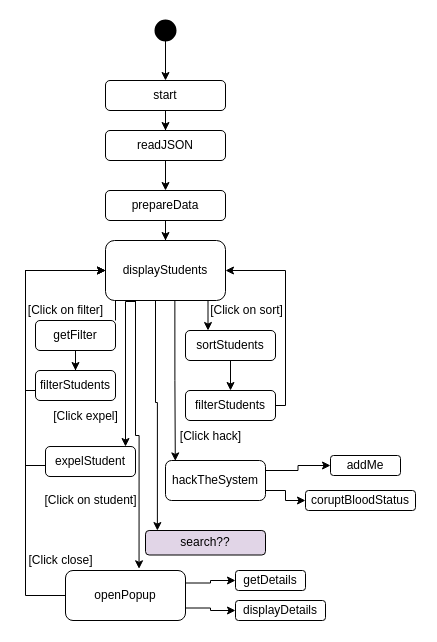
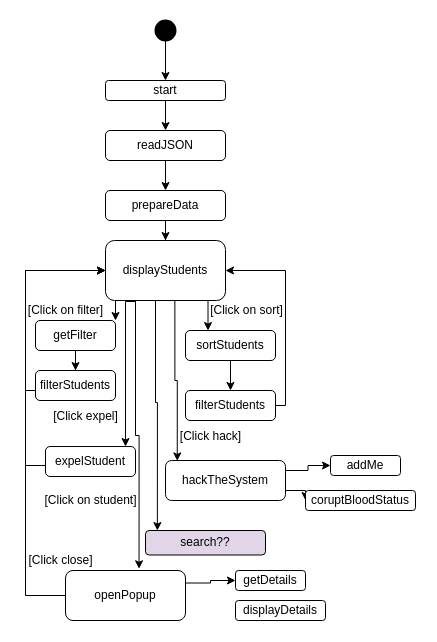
  <mxCell id="0" />
  <mxCell id="1" parent="0" />
  <mxCell id="2" value="" style="edgeStyle=orthogonalEdgeStyle;rounded=0;orthogonalLoop=1;jettySize=auto;html=1;" edge="1" parent="1" source="3" target="5"><mxGeometry relative="1" as="geometry" /></mxCell>
- <mxCell id="3" value="start" style="rounded=1;whiteSpace=wrap;html=1;" vertex="1" parent="1"><mxGeometry x="105" y="80" width="120" height="30" as="geometry" /></mxCell>
+ <mxCell id="3" value="start" style="rounded=1;whiteSpace=wrap;html=1;" vertex="1" parent="1"><mxGeometry x="105" y="80" width="120" height="20" as="geometry" /></mxCell>
  <mxCell id="4" value="" style="edgeStyle=orthogonalEdgeStyle;rounded=0;orthogonalLoop=1;jettySize=auto;html=1;" edge="1" parent="1" source="5" target="7"><mxGeometry relative="1" as="geometry" /></mxCell>
  <mxCell id="5" value="readJSON" style="rounded=1;whiteSpace=wrap;html=1;" vertex="1" parent="1"><mxGeometry x="105" y="130" width="120" height="30" as="geometry" /></mxCell>
  <mxCell id="6" value="" style="edgeStyle=orthogonalEdgeStyle;rounded=0;orthogonalLoop=1;jettySize=auto;html=1;" edge="1" parent="1" source="7" target="13"><mxGeometry relative="1" as="geometry" /></mxCell>
  <mxCell id="7" value="prepareData" style="whiteSpace=wrap;html=1;rounded=1;" vertex="1" parent="1"><mxGeometry x="105" y="190" width="120" height="30" as="geometry" /></mxCell>
- <mxCell id="8" value="" style="edgeStyle=orthogonalEdgeStyle;rounded=0;orthogonalLoop=1;jettySize=auto;html=1;exitX=0.25;exitY=1;exitDx=0;exitDy=0;endArrow=none;" edge="1" parent="1" source="13" target="15"><mxGeometry relative="1" as="geometry"><mxPoint x="135" y="360" as="sourcePoint" /><Array as="points"><mxPoint x="115" y="300" /></Array></mxGeometry></mxCell>
+ <mxCell id="8" value="" style="edgeStyle=orthogonalEdgeStyle;rounded=0;orthogonalLoop=1;jettySize=auto;html=1;exitX=0.25;exitY=1;exitDx=0;exitDy=0;" edge="1" parent="1" source="13" target="15"><mxGeometry relative="1" as="geometry"><mxPoint x="135" y="360" as="sourcePoint" /><Array as="points"><mxPoint x="115" y="300" /></Array></mxGeometry></mxCell>
  <mxCell id="9" style="edgeStyle=orthogonalEdgeStyle;rounded=0;orthogonalLoop=1;jettySize=auto;html=1;exitX=0.75;exitY=1;exitDx=0;exitDy=0;entryX=0.25;entryY=0;entryDx=0;entryDy=0;" edge="1" parent="1" source="13" target="19"><mxGeometry relative="1" as="geometry" /></mxCell>
  <mxCell id="10" style="edgeStyle=orthogonalEdgeStyle;rounded=0;orthogonalLoop=1;jettySize=auto;html=1;entryX=0.889;entryY=0;entryDx=0;entryDy=0;entryPerimeter=0;exitX=0.25;exitY=1;exitDx=0;exitDy=0;" edge="1" parent="1" source="13" target="25"><mxGeometry relative="1" as="geometry"><mxPoint x="145" y="410" as="targetPoint" /><Array as="points"><mxPoint x="135" y="301" /><mxPoint x="125" y="301" /></Array></mxGeometry></mxCell>
  <mxCell id="11" style="edgeStyle=orthogonalEdgeStyle;rounded=0;orthogonalLoop=1;jettySize=auto;html=1;entryX=0.613;entryY=-0.034;entryDx=0;entryDy=0;entryPerimeter=0;exitX=0.25;exitY=1;exitDx=0;exitDy=0;" edge="1" parent="1" source="13" target="37"><mxGeometry relative="1" as="geometry"><mxPoint x="155" y="510" as="targetPoint" /></mxGeometry></mxCell>
  <mxCell id="12" style="edgeStyle=orthogonalEdgeStyle;rounded=0;orthogonalLoop=1;jettySize=auto;html=1;entryX=0.099;entryY=0.002;entryDx=0;entryDy=0;entryPerimeter=0;exitX=0.5;exitY=1;exitDx=0;exitDy=0;" edge="1" parent="1" source="13" target="42"><mxGeometry relative="1" as="geometry"><mxPoint x="155" y="530" as="targetPoint" /><mxPoint x="156" y="303" as="sourcePoint" /><Array as="points"><mxPoint x="155" y="300" /><mxPoint x="155" y="402" /><mxPoint x="157" y="402" /></Array></mxGeometry></mxCell>
  <mxCell id="13" value="displayStudents" style="whiteSpace=wrap;html=1;rounded=1;" vertex="1" parent="1"><mxGeometry x="105" y="240" width="120" height="60" as="geometry" /></mxCell>
  <mxCell id="14" value="" style="edgeStyle=orthogonalEdgeStyle;rounded=0;orthogonalLoop=1;jettySize=auto;html=1;" edge="1" parent="1" source="15" target="17"><mxGeometry relative="1" as="geometry" /></mxCell>
  <mxCell id="15" value="getFilter" style="whiteSpace=wrap;html=1;rounded=1;" vertex="1" parent="1"><mxGeometry x="35" y="320" width="80" height="30" as="geometry" /></mxCell>
  <mxCell id="16" style="edgeStyle=orthogonalEdgeStyle;rounded=0;orthogonalLoop=1;jettySize=auto;html=1;entryX=0;entryY=0.5;entryDx=0;entryDy=0;" edge="1" parent="1" source="17" target="13"><mxGeometry relative="1" as="geometry"><Array as="points"><mxPoint x="25" y="390" /><mxPoint x="25" y="270" /></Array></mxGeometry></mxCell>
  <mxCell id="17" value="filterStudents" style="whiteSpace=wrap;html=1;rounded=1;" vertex="1" parent="1"><mxGeometry x="35" y="370" width="80" height="30" as="geometry" /></mxCell>
  <mxCell id="18" value="" style="edgeStyle=orthogonalEdgeStyle;rounded=0;orthogonalLoop=1;jettySize=auto;html=1;" edge="1" parent="1" source="19" target="21"><mxGeometry relative="1" as="geometry" /></mxCell>
  <mxCell id="19" value="sortStudents" style="whiteSpace=wrap;html=1;rounded=1;" vertex="1" parent="1"><mxGeometry x="185" y="330" width="90" height="30" as="geometry" /></mxCell>
  <mxCell id="20" style="edgeStyle=orthogonalEdgeStyle;rounded=0;orthogonalLoop=1;jettySize=auto;html=1;entryX=1;entryY=0.5;entryDx=0;entryDy=0;" edge="1" parent="1" source="21" target="13"><mxGeometry relative="1" as="geometry"><Array as="points"><mxPoint x="285" y="405" /><mxPoint x="285" y="270" /></Array></mxGeometry></mxCell>
  <mxCell id="21" value="filterStudents" style="whiteSpace=wrap;html=1;rounded=1;" vertex="1" parent="1"><mxGeometry x="185" y="390" width="90" height="30" as="geometry" /></mxCell>
  <mxCell id="22" value="[Click on filter]" style="text;html=1;align=center;verticalAlign=middle;resizable=0;points=[];autosize=1;" vertex="1" parent="1"><mxGeometry x="20" y="300" width="90" height="20" as="geometry" /></mxCell>
  <mxCell id="23" value="[Click on sort]" style="text;html=1;align=center;verticalAlign=middle;resizable=0;points=[];autosize=1;" vertex="1" parent="1"><mxGeometry x="201" y="300" width="90" height="20" as="geometry" /></mxCell>
  <mxCell id="24" style="edgeStyle=orthogonalEdgeStyle;rounded=0;orthogonalLoop=1;jettySize=auto;html=1;entryX=0;entryY=0.5;entryDx=0;entryDy=0;" edge="1" parent="1" source="25" target="13"><mxGeometry relative="1" as="geometry"><mxPoint x="25" y="340" as="targetPoint" /><Array as="points"><mxPoint x="25" y="465" /><mxPoint x="25" y="270" /></Array></mxGeometry></mxCell>
  <mxCell id="25" value="expelStudent" style="whiteSpace=wrap;html=1;rounded=1;" vertex="1" parent="1"><mxGeometry x="45" y="446.02" width="90" height="30" as="geometry" /></mxCell>
  <mxCell id="26" value="[Click expel]" style="text;html=1;align=center;verticalAlign=middle;resizable=0;points=[];autosize=1;" vertex="1" parent="1"><mxGeometry x="45" y="406.02" width="80" height="20" as="geometry" /></mxCell>
  <mxCell id="27" style="edgeStyle=orthogonalEdgeStyle;rounded=0;orthogonalLoop=1;jettySize=auto;html=1;exitX=0.578;exitY=0.994;exitDx=0;exitDy=0;exitPerimeter=0;entryX=0.098;entryY=0.01;entryDx=0;entryDy=0;entryPerimeter=0;" edge="1" parent="1" target="30" source="13"><mxGeometry relative="1" as="geometry"><mxPoint x="175" y="458" as="targetPoint" /><mxPoint x="244.96" y="300" as="sourcePoint" /><Array as="points" /></mxGeometry></mxCell>
  <mxCell id="28" style="edgeStyle=orthogonalEdgeStyle;rounded=0;orthogonalLoop=1;jettySize=auto;html=1;entryX=0;entryY=0.5;entryDx=0;entryDy=0;exitX=1;exitY=0.25;exitDx=0;exitDy=0;" edge="1" parent="1" source="30" target="43"><mxGeometry relative="1" as="geometry"><mxPoint x="305" y="470" as="targetPoint" /></mxGeometry></mxCell>
  <mxCell id="29" style="edgeStyle=orthogonalEdgeStyle;rounded=0;orthogonalLoop=1;jettySize=auto;html=1;entryX=0;entryY=0.5;entryDx=0;entryDy=0;exitX=1;exitY=0.75;exitDx=0;exitDy=0;" edge="1" parent="1" source="30" target="44"><mxGeometry relative="1" as="geometry"><mxPoint x="305" y="490" as="targetPoint" /></mxGeometry></mxCell>
- <mxCell id="30" value="hackTheSystem" style="whiteSpace=wrap;html=1;rounded=1;" vertex="1" parent="1"><mxGeometry x="165" y="460" width="100" height="40" as="geometry" /></mxCell>
+ <mxCell id="30" value="hackTheSystem" style="whiteSpace=wrap;html=1;rounded=1;" vertex="1" parent="1"><mxGeometry x="165" y="460" width="120" height="40" as="geometry" /></mxCell>
  <mxCell id="31" value="[Click hack]" style="text;html=1;align=center;verticalAlign=middle;resizable=0;points=[];autosize=1;" vertex="1" parent="1"><mxGeometry x="170" y="426.02" width="80" height="20" as="geometry" /></mxCell>
  <mxCell id="32" style="edgeStyle=orthogonalEdgeStyle;rounded=0;orthogonalLoop=1;jettySize=auto;html=1;entryX=0.5;entryY=0;entryDx=0;entryDy=0;" edge="1" parent="1" source="33" target="3"><mxGeometry relative="1" as="geometry" /></mxCell>
  <mxCell id="33" value="" style="strokeWidth=2;html=1;shape=mxgraph.flowchart.start_2;whiteSpace=wrap;comic=0;fillColor=#000000;" vertex="1" parent="1"><mxGeometry x="155" y="20" width="20" height="20" as="geometry" /></mxCell>
  <mxCell id="34" value="" style="edgeStyle=orthogonalEdgeStyle;rounded=0;orthogonalLoop=1;jettySize=auto;html=1;exitX=1;exitY=0.25;exitDx=0;exitDy=0;" edge="1" parent="1" source="37" target="39"><mxGeometry relative="1" as="geometry" /></mxCell>
- <mxCell id="35" style="edgeStyle=orthogonalEdgeStyle;rounded=0;orthogonalLoop=1;jettySize=auto;html=1;exitX=1;exitY=0.75;exitDx=0;exitDy=0;entryX=0;entryY=0.5;entryDx=0;entryDy=0;" edge="1" parent="1" source="37" target="40"><mxGeometry relative="1" as="geometry"><mxPoint x="225" y="560" as="targetPoint" /></mxGeometry></mxCell>
  <mxCell id="36" style="edgeStyle=orthogonalEdgeStyle;rounded=0;orthogonalLoop=1;jettySize=auto;html=1;entryX=0;entryY=0.5;entryDx=0;entryDy=0;" edge="1" parent="1" source="37" target="13"><mxGeometry relative="1" as="geometry"><Array as="points"><mxPoint x="125" y="595" /><mxPoint x="25" y="595" /><mxPoint x="25" y="270" /></Array></mxGeometry></mxCell>
  <mxCell id="37" value="openPopup" style="rounded=1;whiteSpace=wrap;html=1;comic=0;strokeColor=#000000;strokeWidth=1;fillColor=#FFFFFF;" vertex="1" parent="1"><mxGeometry x="65" y="570" width="120" height="50" as="geometry" /></mxCell>
  <mxCell id="38" value="[Click on student]" style="text;html=1;align=center;verticalAlign=middle;resizable=0;points=[];autosize=1;" vertex="1" parent="1"><mxGeometry x="35" y="490" width="110" height="20" as="geometry" /></mxCell>
  <mxCell id="39" value="getDetails" style="rounded=1;whiteSpace=wrap;html=1;comic=0;strokeColor=#000000;strokeWidth=1;fillColor=#FFFFFF;" vertex="1" parent="1"><mxGeometry x="235" y="570" width="70" height="20" as="geometry" /></mxCell>
  <mxCell id="40" value="displayDetails" style="rounded=1;whiteSpace=wrap;html=1;comic=0;strokeColor=#000000;strokeWidth=1;fillColor=#FFFFFF;" vertex="1" parent="1"><mxGeometry x="235" y="600" width="90" height="20" as="geometry" /></mxCell>
  <mxCell id="41" value="[Click close]" style="text;html=1;align=center;verticalAlign=middle;resizable=0;points=[];autosize=1;" vertex="1" parent="1"><mxGeometry x="20" y="550" width="80" height="20" as="geometry" /></mxCell>
  <mxCell id="42" value="search??" style="rounded=1;whiteSpace=wrap;html=1;comic=0;strokeColor=#000000;strokeWidth=1;fillColor=#e1d5e7;" vertex="1" parent="1"><mxGeometry x="145" y="530" width="120" height="24.5" as="geometry" /></mxCell>
  <mxCell id="43" value="addMe" style="rounded=1;whiteSpace=wrap;html=1;comic=0;strokeColor=#000000;strokeWidth=1;fillColor=#FFFFFF;" vertex="1" parent="1"><mxGeometry x="330" y="455" width="70" height="20" as="geometry" /></mxCell>
  <mxCell id="44" value="coruptBloodStatus" style="rounded=1;whiteSpace=wrap;html=1;comic=0;strokeColor=#000000;strokeWidth=1;fillColor=#FFFFFF;" vertex="1" parent="1"><mxGeometry x="305" y="490" width="110" height="20" as="geometry" /></mxCell>
